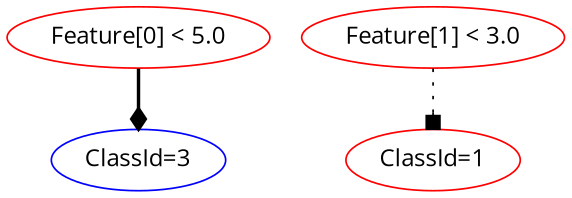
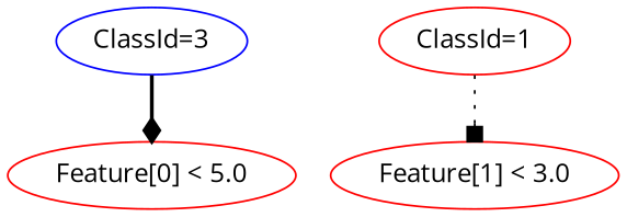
  digraph {
    fontname="Open Sans"
    node [color=red fontname="Open Sans"]
    edge [fontname="Open Sans"]
    n1 [label="Feature[0] < 5.0"]
    n2 [color=blue label="ClassId=3"]
    n3 [label="Feature[1] < 3.0"]
    n4 [label="ClassId=1"]
-   n1 -> n2 [arrowhead=diamond style=bold]
-   n3 -> n4 [arrowhead=box style=dotted]
+   n2 -> n1 [arrowhead=diamond style=bold]
+   n4 -> n3 [arrowhead=box style=dotted]
  }
